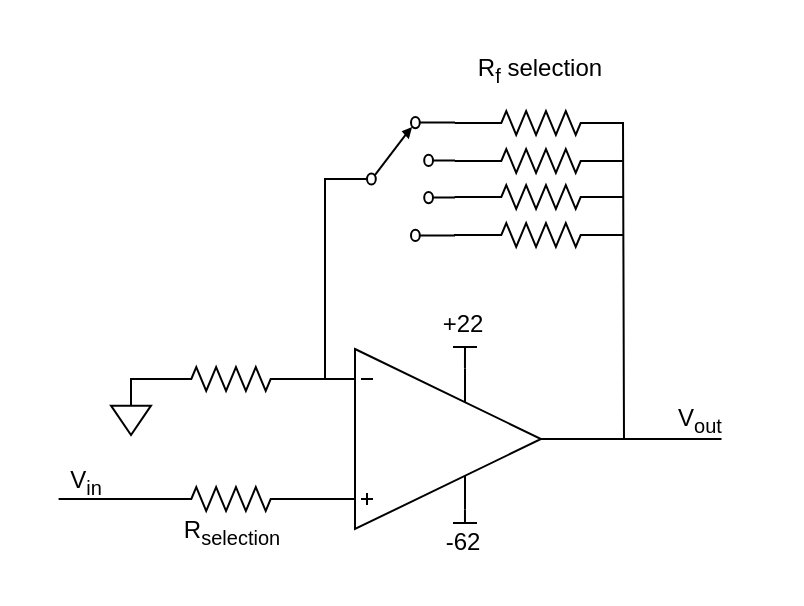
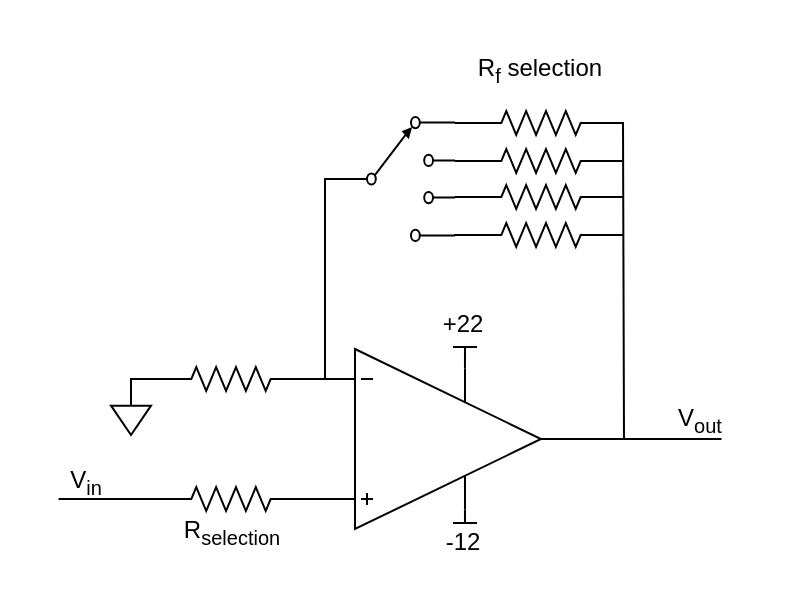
  <mxCell id="0" />
  <mxCell id="1" parent="0" />
  <mxCell id="2" value="" style="pointerEvents=1;verticalLabelPosition=bottom;shadow=0;dashed=0;align=center;html=1;verticalAlign=top;shape=mxgraph.electrical.electro-mechanical.selectorSwitch4Position2;elSwitchState=1;" vertex="1" parent="1"><mxGeometry x="172" y="58" width="55" height="62" as="geometry" /></mxCell>
  <mxCell id="3" style="edgeStyle=orthogonalEdgeStyle;rounded=0;orthogonalLoop=1;jettySize=auto;html=1;exitX=1;exitY=0.5;exitDx=0;exitDy=0;exitPerimeter=0;entryX=0;entryY=0.835;entryDx=0;entryDy=0;entryPerimeter=0;endArrow=none;endFill=0;" edge="1" parent="1" source="5" target="8"><mxGeometry relative="1" as="geometry"><mxPoint x="165" y="249.15" as="targetPoint" /></mxGeometry></mxCell>
  <mxCell id="4" style="edgeStyle=orthogonalEdgeStyle;rounded=0;orthogonalLoop=1;jettySize=auto;html=1;exitX=0;exitY=0.5;exitDx=0;exitDy=0;exitPerimeter=0;endArrow=none;endFill=0;" edge="1" parent="1" source="5"><mxGeometry relative="1" as="geometry"><mxPoint x="28.793" y="248.977" as="targetPoint" /></mxGeometry></mxCell>
  <mxCell id="5" value="" style="pointerEvents=1;verticalLabelPosition=bottom;shadow=0;dashed=0;align=center;html=1;verticalAlign=top;shape=mxgraph.electrical.resistors.resistor_2;" vertex="1" parent="1"><mxGeometry x="84" y="243" width="62" height="12" as="geometry" /></mxCell>
  <mxCell id="6" style="edgeStyle=orthogonalEdgeStyle;rounded=0;orthogonalLoop=1;jettySize=auto;html=1;exitX=1;exitY=0.5;exitDx=0;exitDy=0;exitPerimeter=0;endArrow=none;endFill=0;" edge="1" parent="1" source="8"><mxGeometry relative="1" as="geometry"><mxPoint x="311" y="61" as="targetPoint" /></mxGeometry></mxCell>
  <mxCell id="7" style="edgeStyle=orthogonalEdgeStyle;rounded=0;orthogonalLoop=1;jettySize=auto;html=1;exitX=1;exitY=0.5;exitDx=0;exitDy=0;exitPerimeter=0;endArrow=none;endFill=0;" edge="1" parent="1" source="8"><mxGeometry relative="1" as="geometry"><mxPoint x="360.254" y="219.017" as="targetPoint" /></mxGeometry></mxCell>
  <mxCell id="8" value="" style="verticalLabelPosition=bottom;shadow=0;dashed=0;align=center;html=1;verticalAlign=top;shape=mxgraph.electrical.abstract.operational_amp_1;direction=east;" vertex="1" parent="1"><mxGeometry x="172" y="174" width="98" height="90" as="geometry" /></mxCell>
  <mxCell id="9" value="+22" style="text;html=1;strokeColor=none;fillColor=none;align=center;verticalAlign=middle;whiteSpace=wrap;rounded=0;" vertex="1" parent="1"><mxGeometry x="218" y="153" width="27" height="17" as="geometry" /></mxCell>
  <mxCell id="10" value="" style="endArrow=none;html=1;rounded=0;entryX=0.612;entryY=0.89;entryDx=0;entryDy=0;entryPerimeter=0;" edge="1" parent="1" target="8"><mxGeometry width="50" height="50" relative="1" as="geometry"><mxPoint x="226" y="261" as="sourcePoint" /><mxPoint x="241" y="253" as="targetPoint" /><Array as="points"><mxPoint x="238" y="261" /><mxPoint x="232" y="261" /></Array></mxGeometry></mxCell>
  <mxCell id="11" value="" style="endArrow=none;html=1;rounded=0;entryX=0.612;entryY=0.11;entryDx=0;entryDy=0;entryPerimeter=0;" edge="1" parent="1" target="8"><mxGeometry width="50" height="50" relative="1" as="geometry"><mxPoint x="238" y="173" as="sourcePoint" /><mxPoint x="234" y="179" as="targetPoint" /><Array as="points"><mxPoint x="226" y="173" /><mxPoint x="232" y="173" /></Array></mxGeometry></mxCell>
- <mxCell id="12" value="-62" style="text;html=1;strokeColor=none;fillColor=none;align=center;verticalAlign=middle;whiteSpace=wrap;rounded=0;" vertex="1" parent="1"><mxGeometry x="220.25" y="264" width="22.5" height="13" as="geometry" /></mxCell>
+ <mxCell id="12" value="-12" style="text;html=1;strokeColor=none;fillColor=none;align=center;verticalAlign=middle;whiteSpace=wrap;rounded=0;" vertex="1" parent="1"><mxGeometry x="220.25" y="264" width="22.5" height="13" as="geometry" /></mxCell>
  <mxCell id="13" value="V&lt;sub&gt;in&lt;/sub&gt;" style="text;html=1;strokeColor=none;fillColor=none;align=center;verticalAlign=middle;whiteSpace=wrap;rounded=0;" vertex="1" parent="1"><mxGeometry x="20" y="231" width="46" height="20" as="geometry" /></mxCell>
  <mxCell id="14" style="edgeStyle=orthogonalEdgeStyle;rounded=0;orthogonalLoop=1;jettySize=auto;html=1;exitX=1;exitY=0.5;exitDx=0;exitDy=0;exitPerimeter=0;entryX=0;entryY=0.165;entryDx=0;entryDy=0;entryPerimeter=0;endArrow=none;endFill=0;" edge="1" parent="1" source="16" target="8"><mxGeometry relative="1" as="geometry"><mxPoint x="165" y="188.85" as="targetPoint" /></mxGeometry></mxCell>
  <mxCell id="15" style="edgeStyle=orthogonalEdgeStyle;rounded=0;orthogonalLoop=1;jettySize=auto;html=1;exitX=0;exitY=0.5;exitDx=0;exitDy=0;exitPerimeter=0;endArrow=none;endFill=0;entryX=0.5;entryY=0;entryDx=0;entryDy=0;entryPerimeter=0;" edge="1" parent="1" source="16" target="17"><mxGeometry relative="1" as="geometry"><mxPoint x="65.226" y="196.355" as="targetPoint" /></mxGeometry></mxCell>
  <mxCell id="16" value="" style="pointerEvents=1;verticalLabelPosition=bottom;shadow=0;dashed=0;align=center;html=1;verticalAlign=top;shape=mxgraph.electrical.resistors.resistor_2;" vertex="1" parent="1"><mxGeometry x="84" y="183" width="62" height="12" as="geometry" /></mxCell>
  <mxCell id="17" value="" style="pointerEvents=1;verticalLabelPosition=bottom;shadow=0;dashed=0;align=center;html=1;verticalAlign=top;shape=mxgraph.electrical.signal_sources.signal_ground;" vertex="1" parent="1"><mxGeometry x="55" y="195" width="20" height="22" as="geometry" /></mxCell>
  <mxCell id="18" value="" style="endArrow=none;html=1;rounded=0;entryX=0.001;entryY=0.501;entryDx=0;entryDy=0;entryPerimeter=0;" edge="1" parent="1" target="2"><mxGeometry width="50" height="50" relative="1" as="geometry"><mxPoint x="162" y="189" as="sourcePoint" /><mxPoint x="166" y="94" as="targetPoint" /><Array as="points"><mxPoint x="162" y="89" /></Array></mxGeometry></mxCell>
  <mxCell id="19" style="edgeStyle=orthogonalEdgeStyle;rounded=0;orthogonalLoop=1;jettySize=auto;html=1;exitX=0;exitY=0.5;exitDx=0;exitDy=0;exitPerimeter=0;entryX=0.998;entryY=0.04;entryDx=0;entryDy=0;entryPerimeter=0;endArrow=none;endFill=0;" edge="1" parent="1" source="21" target="2"><mxGeometry relative="1" as="geometry" /></mxCell>
  <mxCell id="20" style="edgeStyle=orthogonalEdgeStyle;rounded=0;orthogonalLoop=1;jettySize=auto;html=1;exitX=1;exitY=0.5;exitDx=0;exitDy=0;exitPerimeter=0;endArrow=none;endFill=0;" edge="1" parent="1" source="21"><mxGeometry relative="1" as="geometry"><mxPoint x="311.506" y="60.984" as="targetPoint" /></mxGeometry></mxCell>
  <mxCell id="21" value="" style="pointerEvents=1;verticalLabelPosition=bottom;shadow=0;dashed=0;align=center;html=1;verticalAlign=top;shape=mxgraph.electrical.resistors.resistor_2;" vertex="1" parent="1"><mxGeometry x="239" y="55" width="62" height="12" as="geometry" /></mxCell>
  <mxCell id="22" style="edgeStyle=orthogonalEdgeStyle;rounded=0;orthogonalLoop=1;jettySize=auto;html=1;exitX=0;exitY=0.5;exitDx=0;exitDy=0;exitPerimeter=0;entryX=0.998;entryY=0.342;entryDx=0;entryDy=0;entryPerimeter=0;endArrow=none;endFill=0;" edge="1" parent="1" source="24" target="2"><mxGeometry relative="1" as="geometry" /></mxCell>
  <mxCell id="23" style="edgeStyle=orthogonalEdgeStyle;rounded=0;orthogonalLoop=1;jettySize=auto;html=1;exitX=1;exitY=0.5;exitDx=0;exitDy=0;exitPerimeter=0;endArrow=none;endFill=0;" edge="1" parent="1" source="24"><mxGeometry relative="1" as="geometry"><mxPoint x="311.045" y="79.996" as="targetPoint" /></mxGeometry></mxCell>
  <mxCell id="24" value="" style="pointerEvents=1;verticalLabelPosition=bottom;shadow=0;dashed=0;align=center;html=1;verticalAlign=top;shape=mxgraph.electrical.resistors.resistor_2;" vertex="1" parent="1"><mxGeometry x="239" y="74" width="62" height="12" as="geometry" /></mxCell>
  <mxCell id="25" style="edgeStyle=orthogonalEdgeStyle;rounded=0;orthogonalLoop=1;jettySize=auto;html=1;exitX=0;exitY=0.5;exitDx=0;exitDy=0;exitPerimeter=0;entryX=0.997;entryY=0.656;entryDx=0;entryDy=0;entryPerimeter=0;endArrow=none;endFill=0;" edge="1" parent="1" source="27" target="2"><mxGeometry relative="1" as="geometry" /></mxCell>
  <mxCell id="26" style="edgeStyle=orthogonalEdgeStyle;rounded=0;orthogonalLoop=1;jettySize=auto;html=1;exitX=1;exitY=0.5;exitDx=0;exitDy=0;exitPerimeter=0;endArrow=none;endFill=0;" edge="1" parent="1" source="27"><mxGeometry relative="1" as="geometry"><mxPoint x="311.111" y="98.021" as="targetPoint" /></mxGeometry></mxCell>
  <mxCell id="27" value="" style="pointerEvents=1;verticalLabelPosition=bottom;shadow=0;dashed=0;align=center;html=1;verticalAlign=top;shape=mxgraph.electrical.resistors.resistor_2;" vertex="1" parent="1"><mxGeometry x="239" y="92" width="62" height="12" as="geometry" /></mxCell>
  <mxCell id="28" style="edgeStyle=orthogonalEdgeStyle;rounded=0;orthogonalLoop=1;jettySize=auto;html=1;exitX=0;exitY=0.5;exitDx=0;exitDy=0;exitPerimeter=0;entryX=0.99;entryY=0.947;entryDx=0;entryDy=0;entryPerimeter=0;endArrow=none;endFill=0;" edge="1" parent="1" source="30" target="2"><mxGeometry relative="1" as="geometry" /></mxCell>
  <mxCell id="29" style="edgeStyle=orthogonalEdgeStyle;rounded=0;orthogonalLoop=1;jettySize=auto;html=1;exitX=1;exitY=0.5;exitDx=0;exitDy=0;exitPerimeter=0;endArrow=none;endFill=0;" edge="1" parent="1" source="30"><mxGeometry relative="1" as="geometry"><mxPoint x="310.979" y="117.033" as="targetPoint" /></mxGeometry></mxCell>
  <mxCell id="30" value="" style="pointerEvents=1;verticalLabelPosition=bottom;shadow=0;dashed=0;align=center;html=1;verticalAlign=top;shape=mxgraph.electrical.resistors.resistor_2;" vertex="1" parent="1"><mxGeometry x="239" y="111" width="62" height="12" as="geometry" /></mxCell>
  <mxCell id="31" value="V&lt;sub&gt;out&lt;/sub&gt;" style="text;html=1;strokeColor=none;fillColor=none;align=center;verticalAlign=middle;whiteSpace=wrap;rounded=0;" vertex="1" parent="1"><mxGeometry x="320" y="195" width="60" height="30" as="geometry" /></mxCell>
  <mxCell id="32" value="R&lt;sub&gt;selection&lt;/sub&gt;" style="text;html=1;strokeColor=none;fillColor=none;align=center;verticalAlign=middle;whiteSpace=wrap;rounded=0;" vertex="1" parent="1"><mxGeometry x="86" y="251" width="60" height="30" as="geometry" /></mxCell>
  <mxCell id="33" value="R&lt;sub&gt;f&lt;/sub&gt;&amp;nbsp;selection" style="text;html=1;strokeColor=none;fillColor=none;align=center;verticalAlign=middle;whiteSpace=wrap;rounded=0;" vertex="1" parent="1"><mxGeometry x="240" y="20" width="60" height="30" as="geometry" /></mxCell>
